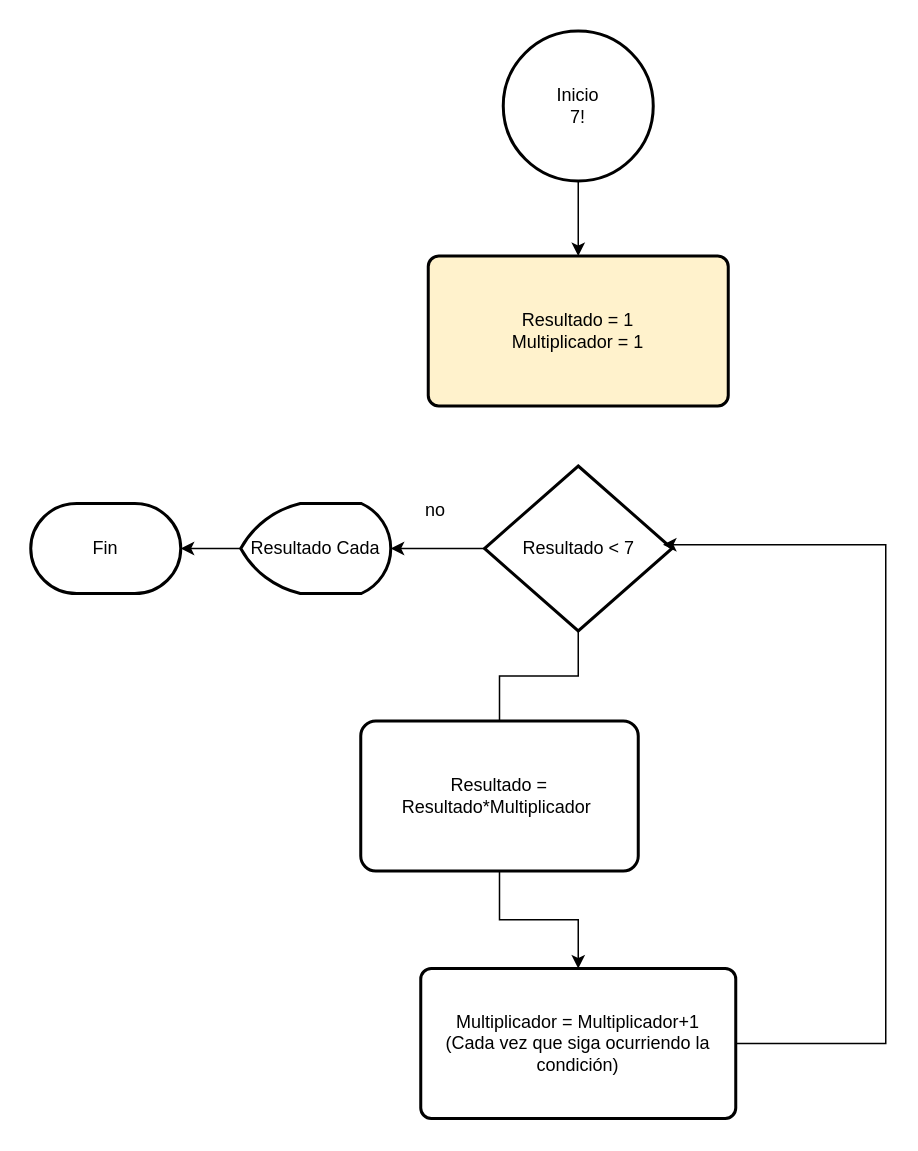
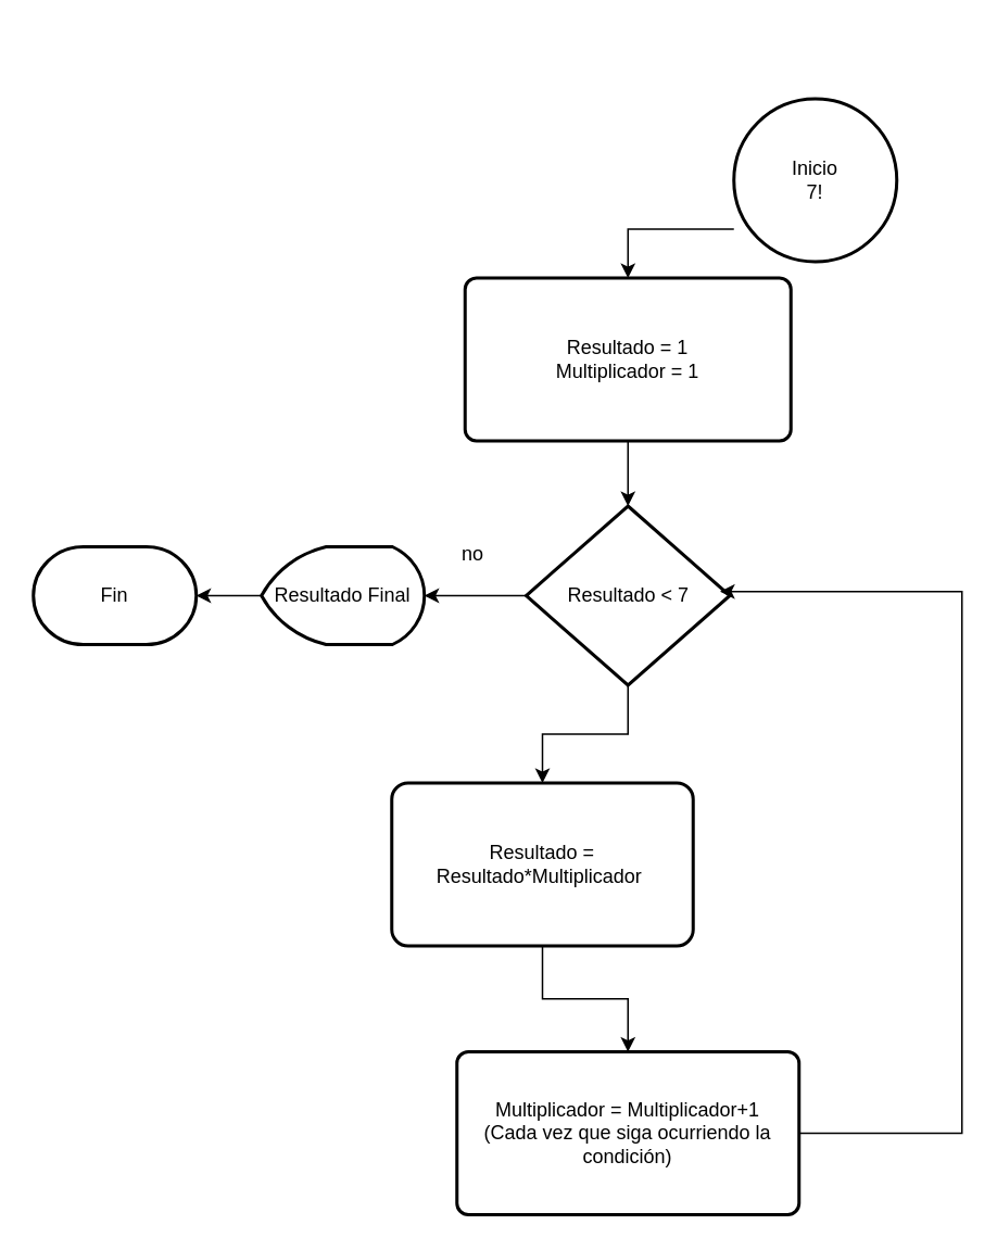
  <mxCell id="0" />
  <mxCell id="1" parent="0" />
  <mxCell id="2" value="" style="edgeStyle=orthogonalEdgeStyle;rounded=0;orthogonalLoop=1;jettySize=auto;html=1;" parent="1" source="4" edge="1"><mxGeometry relative="1" as="geometry"><mxPoint x="260" y="365" as="targetPoint" /></mxGeometry></mxCell>
- <mxCell id="3" value="" style="edgeStyle=orthogonalEdgeStyle;rounded=0;orthogonalLoop=1;jettySize=auto;html=1;endArrow=none;" parent="1" source="4" target="13" edge="1"><mxGeometry relative="1" as="geometry" /></mxCell>
+ <mxCell id="3" value="" style="edgeStyle=orthogonalEdgeStyle;rounded=0;orthogonalLoop=1;jettySize=auto;html=1;" parent="1" source="4" target="13" edge="1"><mxGeometry relative="1" as="geometry" /></mxCell>
  <mxCell id="4" value="Resultado &amp;lt; 7" style="strokeWidth=2;html=1;shape=mxgraph.flowchart.decision;whiteSpace=wrap;" parent="1" vertex="1"><mxGeometry x="322.5" y="310" width="125" height="110" as="geometry" /></mxCell>
  <mxCell id="5" value="no" style="text;strokeColor=none;align=center;fillColor=none;html=1;verticalAlign=middle;whiteSpace=wrap;rounded=0;" parent="1" vertex="1"><mxGeometry x="260" y="325" width="60" height="30" as="geometry" /></mxCell>
  <mxCell id="6" value="" style="edgeStyle=orthogonalEdgeStyle;rounded=0;orthogonalLoop=1;jettySize=auto;html=1;" edge="1" parent="1" source="7"><mxGeometry relative="1" as="geometry"><mxPoint x="120" y="365" as="targetPoint" /></mxGeometry></mxCell>
- <mxCell id="7" value="Resultado Cada" style="strokeWidth=2;html=1;shape=mxgraph.flowchart.display;whiteSpace=wrap;" parent="1" vertex="1"><mxGeometry x="160" y="335" width="100" height="60" as="geometry" /></mxCell>
- <mxCell id="9" value="Resultado = 1&lt;br style=&quot;border-color: var(--border-color);&quot;&gt;Multiplicador = 1" style="rounded=1;whiteSpace=wrap;html=1;absoluteArcSize=1;arcSize=14;strokeWidth=2;fillColor=#fff2cc;" parent="1" vertex="1"><mxGeometry x="285" y="170" width="200" height="100" as="geometry" /></mxCell>
+ <mxCell id="7" value="Resultado Final" style="strokeWidth=2;html=1;shape=mxgraph.flowchart.display;whiteSpace=wrap;" parent="1" vertex="1"><mxGeometry x="160" y="335" width="100" height="60" as="geometry" /></mxCell>
+ <mxCell id="8" value="" style="edgeStyle=orthogonalEdgeStyle;rounded=0;orthogonalLoop=1;jettySize=auto;html=1;" edge="1" parent="1" source="9" target="4"><mxGeometry relative="1" as="geometry" /></mxCell>
+ <mxCell id="9" value="Resultado = 1&lt;br style=&quot;border-color: var(--border-color);&quot;&gt;Multiplicador = 1" style="rounded=1;whiteSpace=wrap;html=1;absoluteArcSize=1;arcSize=14;strokeWidth=2;" parent="1" vertex="1"><mxGeometry x="285" y="170" width="200" height="100" as="geometry" /></mxCell>
  <mxCell id="10" value="" style="edgeStyle=orthogonalEdgeStyle;rounded=0;orthogonalLoop=1;jettySize=auto;html=1;" parent="1" source="11" edge="1"><mxGeometry relative="1" as="geometry"><Array as="points"><mxPoint x="385" y="140" /><mxPoint x="385" y="140" /></Array><mxPoint x="385" y="170" as="targetPoint" /></mxGeometry></mxCell>
- <mxCell id="11" value="Inicio&lt;br&gt;7!" style="strokeWidth=2;html=1;shape=mxgraph.flowchart.start_2;whiteSpace=wrap;" parent="1" vertex="1"><mxGeometry x="335" y="20" width="100" height="100" as="geometry" /></mxCell>
+ <mxCell id="11" value="Inicio&lt;br&gt;7!" style="strokeWidth=2;html=1;shape=mxgraph.flowchart.start_2;whiteSpace=wrap;" parent="1" vertex="1"><mxGeometry x="450" y="60" width="100" height="100" as="geometry" /></mxCell>
  <mxCell id="12" value="" style="edgeStyle=orthogonalEdgeStyle;rounded=0;orthogonalLoop=1;jettySize=auto;html=1;" parent="1" source="13" target="15" edge="1"><mxGeometry relative="1" as="geometry" /></mxCell>
  <mxCell id="13" value="Resultado = Resultado*Multiplicador&amp;nbsp;" style="rounded=1;whiteSpace=wrap;html=1;absoluteArcSize=1;arcSize=20;strokeWidth=2;" parent="1" vertex="1"><mxGeometry x="240" y="480" width="185" height="100" as="geometry" /></mxCell>
  <mxCell id="14" style="edgeStyle=orthogonalEdgeStyle;rounded=0;orthogonalLoop=1;jettySize=auto;html=1;entryX=0.952;entryY=0.477;entryDx=0;entryDy=0;entryPerimeter=0;" parent="1" source="15" target="4" edge="1"><mxGeometry relative="1" as="geometry"><Array as="points"><mxPoint x="590" y="695" /><mxPoint x="590" y="363" /></Array></mxGeometry></mxCell>
  <mxCell id="15" value="Multiplicador = Multiplicador+1&lt;br&gt;(Cada vez que siga ocurriendo la condición)" style="rounded=1;whiteSpace=wrap;html=1;absoluteArcSize=1;arcSize=14;strokeWidth=2;" parent="1" vertex="1"><mxGeometry x="280" y="645" width="210" height="100" as="geometry" /></mxCell>
  <mxCell id="16" value="Fin" style="strokeWidth=2;html=1;shape=mxgraph.flowchart.terminator;whiteSpace=wrap;" vertex="1" parent="1"><mxGeometry x="20" y="335" width="100" height="60" as="geometry" /></mxCell>
